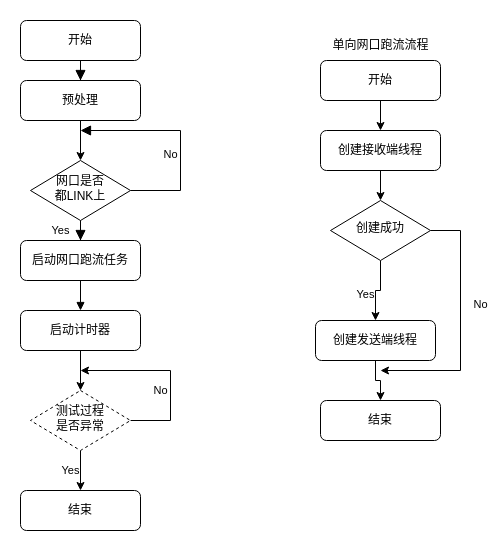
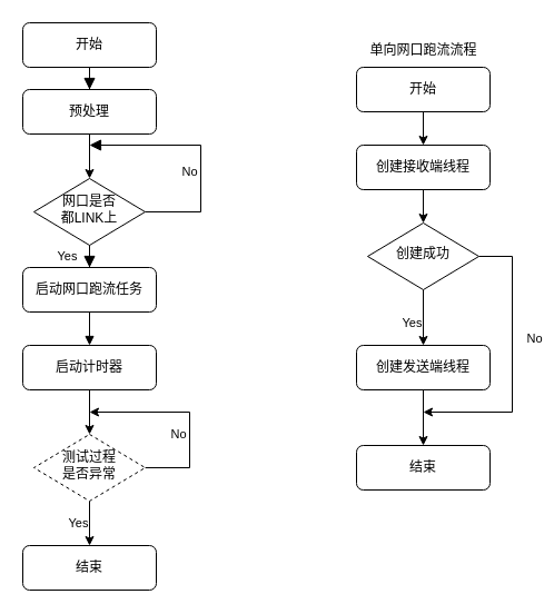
  <mxCell id="0" />
  <mxCell id="1" parent="0" />
  <mxCell id="2" value="" style="rounded=0;html=1;jettySize=auto;orthogonalLoop=1;fontSize=11;endArrow=block;endFill=1;endSize=8;strokeWidth=1;shadow=0;labelBackgroundColor=none;edgeStyle=orthogonalEdgeStyle;" parent="1" source="3" target="27" edge="1"><mxGeometry relative="1" as="geometry" /></mxCell>
  <mxCell id="3" value="开始" style="rounded=1;whiteSpace=wrap;html=1;fontSize=12;glass=0;strokeWidth=1;shadow=0;" parent="1" vertex="1"><mxGeometry x="20" y="20" width="120" height="40" as="geometry" /></mxCell>
  <mxCell id="4" value="Yes" style="rounded=0;html=1;jettySize=auto;orthogonalLoop=1;fontSize=11;endArrow=block;endFill=1;endSize=8;strokeWidth=1;shadow=0;labelBackgroundColor=none;edgeStyle=orthogonalEdgeStyle;entryX=0.5;entryY=0;entryDx=0;entryDy=0;" parent="1" source="6" target="8" edge="1"><mxGeometry y="20" relative="1" as="geometry"><mxPoint as="offset" /><mxPoint x="80" y="270" as="targetPoint" /></mxGeometry></mxCell>
  <mxCell id="5" value="No" style="edgeStyle=orthogonalEdgeStyle;rounded=0;html=1;jettySize=auto;orthogonalLoop=1;fontSize=11;endArrow=block;endFill=1;endSize=8;strokeWidth=1;shadow=0;labelBackgroundColor=none;exitX=1;exitY=0.5;exitDx=0;exitDy=0;" parent="1" source="6" edge="1"><mxGeometry x="-0.182" y="10" relative="1" as="geometry"><mxPoint as="offset" /><mxPoint x="80" y="130" as="targetPoint" /><Array as="points"><mxPoint x="180" y="190" /><mxPoint x="180" y="130" /></Array></mxGeometry></mxCell>
  <mxCell id="6" value="网口是否&lt;br&gt;都LINK上" style="rhombus;whiteSpace=wrap;html=1;shadow=0;fontFamily=Helvetica;fontSize=12;align=center;strokeWidth=1;spacing=6;spacingTop=-4;" parent="1" vertex="1"><mxGeometry x="30" y="160" width="100" height="60" as="geometry" /></mxCell>
  <mxCell id="7" value="" style="edgeStyle=orthogonalEdgeStyle;rounded=0;orthogonalLoop=1;jettySize=auto;html=1;endArrow=block;endFill=1;" edge="1" parent="1" source="8" target="11"><mxGeometry relative="1" as="geometry" /></mxCell>
  <mxCell id="8" value="启动网口跑流任务" style="rounded=1;whiteSpace=wrap;html=1;fontSize=12;glass=0;strokeWidth=1;shadow=0;" parent="1" vertex="1"><mxGeometry x="20" y="240" width="120" height="40" as="geometry" /></mxCell>
  <mxCell id="9" value="结束" style="rounded=1;whiteSpace=wrap;html=1;fontSize=12;glass=0;strokeWidth=1;shadow=0;" vertex="1" parent="1"><mxGeometry x="20" y="490" width="120" height="40" as="geometry" /></mxCell>
  <mxCell id="10" style="edgeStyle=orthogonalEdgeStyle;rounded=0;orthogonalLoop=1;jettySize=auto;html=1;exitX=0.5;exitY=1;exitDx=0;exitDy=0;entryX=0.5;entryY=0;entryDx=0;entryDy=0;" edge="1" parent="1" source="11" target="14"><mxGeometry relative="1" as="geometry" /></mxCell>
  <mxCell id="11" value="启动计时器" style="rounded=1;whiteSpace=wrap;html=1;fontSize=12;glass=0;strokeWidth=1;shadow=0;" vertex="1" parent="1"><mxGeometry x="20" y="310" width="120" height="40" as="geometry" /></mxCell>
  <mxCell id="12" value="Yes" style="edgeStyle=orthogonalEdgeStyle;rounded=0;orthogonalLoop=1;jettySize=auto;html=1;exitX=0.5;exitY=1;exitDx=0;exitDy=0;entryX=0.5;entryY=0;entryDx=0;entryDy=0;" edge="1" parent="1" source="14" target="9"><mxGeometry y="-10" relative="1" as="geometry"><mxPoint as="offset" /></mxGeometry></mxCell>
  <mxCell id="13" value="No" style="edgeStyle=orthogonalEdgeStyle;rounded=0;orthogonalLoop=1;jettySize=auto;html=1;exitX=1;exitY=0.5;exitDx=0;exitDy=0;" edge="1" parent="1" source="14"><mxGeometry x="-0.222" y="10" relative="1" as="geometry"><mxPoint x="80" y="370" as="targetPoint" /><mxPoint x="150" y="450" as="sourcePoint" /><Array as="points"><mxPoint x="170" y="420" /><mxPoint x="170" y="370" /></Array><mxPoint as="offset" /></mxGeometry></mxCell>
  <mxCell id="14" value="测试过程&lt;br&gt;是否异常" style="rhombus;whiteSpace=wrap;html=1;shadow=0;fontFamily=Helvetica;fontSize=12;align=center;strokeWidth=1;spacing=6;spacingTop=-4;dashed=1;" vertex="1" parent="1"><mxGeometry x="30" y="390" width="100" height="60" as="geometry" /></mxCell>
  <mxCell id="15" value="单向网口跑流流程" style="text;html=1;align=center;verticalAlign=middle;resizable=0;points=[];autosize=1;strokeColor=none;fillColor=none;" vertex="1" parent="1"><mxGeometry x="320" y="30" width="120" height="30" as="geometry" /></mxCell>
  <mxCell id="16" style="edgeStyle=orthogonalEdgeStyle;rounded=0;orthogonalLoop=1;jettySize=auto;html=1;exitX=0.5;exitY=1;exitDx=0;exitDy=0;entryX=0.5;entryY=0;entryDx=0;entryDy=0;" edge="1" parent="1" source="17" target="21"><mxGeometry relative="1" as="geometry" /></mxCell>
  <mxCell id="17" value="开始" style="rounded=1;whiteSpace=wrap;html=1;fontSize=12;glass=0;strokeWidth=1;shadow=0;" vertex="1" parent="1"><mxGeometry x="320" y="60" width="120" height="40" as="geometry" /></mxCell>
  <mxCell id="18" value="" style="edgeStyle=orthogonalEdgeStyle;rounded=0;orthogonalLoop=1;jettySize=auto;html=1;" edge="1" parent="1" source="19" target="22"><mxGeometry relative="1" as="geometry" /></mxCell>
- <mxCell id="19" value="创建发送端线程" style="rounded=1;whiteSpace=wrap;html=1;fontSize=12;glass=0;strokeWidth=1;shadow=0;" vertex="1" parent="1"><mxGeometry x="315" y="320" width="120" height="40" as="geometry" /></mxCell>
+ <mxCell id="19" value="创建发送端线程" style="rounded=1;whiteSpace=wrap;html=1;fontSize=12;glass=0;strokeWidth=1;shadow=0;" vertex="1" parent="1"><mxGeometry x="320" y="310" width="120" height="40" as="geometry" /></mxCell>
  <mxCell id="20" style="edgeStyle=orthogonalEdgeStyle;rounded=0;orthogonalLoop=1;jettySize=auto;html=1;exitX=0.5;exitY=1;exitDx=0;exitDy=0;" edge="1" parent="1" source="21" target="25"><mxGeometry relative="1" as="geometry" /></mxCell>
  <mxCell id="21" value="创建接收端线程" style="rounded=1;whiteSpace=wrap;html=1;fontSize=12;glass=0;strokeWidth=1;shadow=0;" vertex="1" parent="1"><mxGeometry x="320" y="130" width="120" height="40" as="geometry" /></mxCell>
  <mxCell id="22" value="结束" style="rounded=1;whiteSpace=wrap;html=1;fontSize=12;glass=0;strokeWidth=1;shadow=0;" vertex="1" parent="1"><mxGeometry x="320" y="400" width="120" height="40" as="geometry" /></mxCell>
  <mxCell id="23" value="No" style="edgeStyle=orthogonalEdgeStyle;rounded=0;orthogonalLoop=1;jettySize=auto;html=1;exitX=1;exitY=0.5;exitDx=0;exitDy=0;" edge="1" parent="1" source="25"><mxGeometry x="-0.167" y="20" relative="1" as="geometry"><mxPoint x="380" y="370" as="targetPoint" /><Array as="points"><mxPoint x="460" y="230" /><mxPoint x="460" y="370" /></Array><mxPoint as="offset" /></mxGeometry></mxCell>
  <mxCell id="24" value="Yes" style="edgeStyle=orthogonalEdgeStyle;rounded=0;orthogonalLoop=1;jettySize=auto;html=1;exitX=0.5;exitY=1;exitDx=0;exitDy=0;entryX=0.5;entryY=0;entryDx=0;entryDy=0;" edge="1" parent="1" source="25" target="19"><mxGeometry x="0.2" y="-10" relative="1" as="geometry"><mxPoint as="offset" /></mxGeometry></mxCell>
  <mxCell id="25" value="创建成功" style="rhombus;whiteSpace=wrap;html=1;shadow=0;fontFamily=Helvetica;fontSize=12;align=center;strokeWidth=1;spacing=6;spacingTop=-4;" vertex="1" parent="1"><mxGeometry x="330" y="200" width="100" height="60" as="geometry" /></mxCell>
  <mxCell id="26" style="edgeStyle=orthogonalEdgeStyle;rounded=0;orthogonalLoop=1;jettySize=auto;html=1;exitX=0.5;exitY=1;exitDx=0;exitDy=0;" edge="1" parent="1" source="27" target="6"><mxGeometry relative="1" as="geometry" /></mxCell>
  <mxCell id="27" value="预处理" style="rounded=1;whiteSpace=wrap;html=1;fontSize=12;glass=0;strokeWidth=1;shadow=0;" vertex="1" parent="1"><mxGeometry x="20" y="80" width="120" height="40" as="geometry" /></mxCell>
